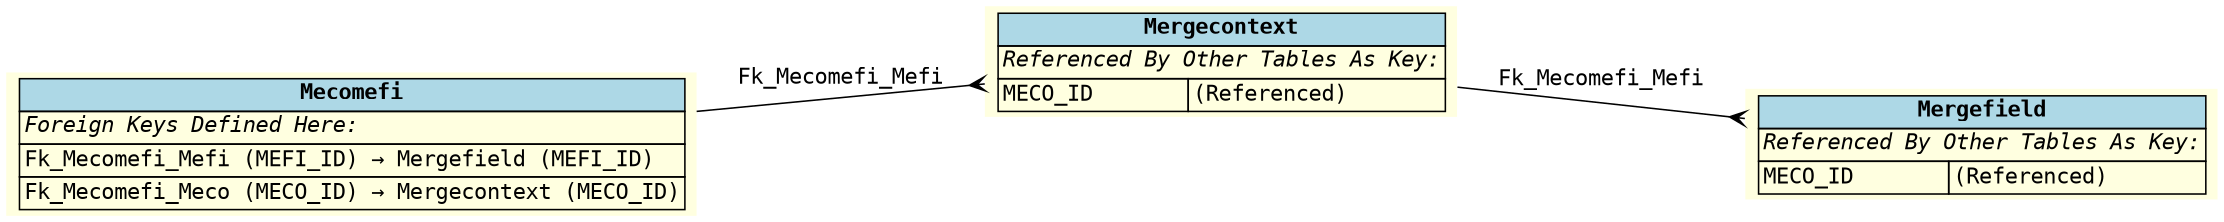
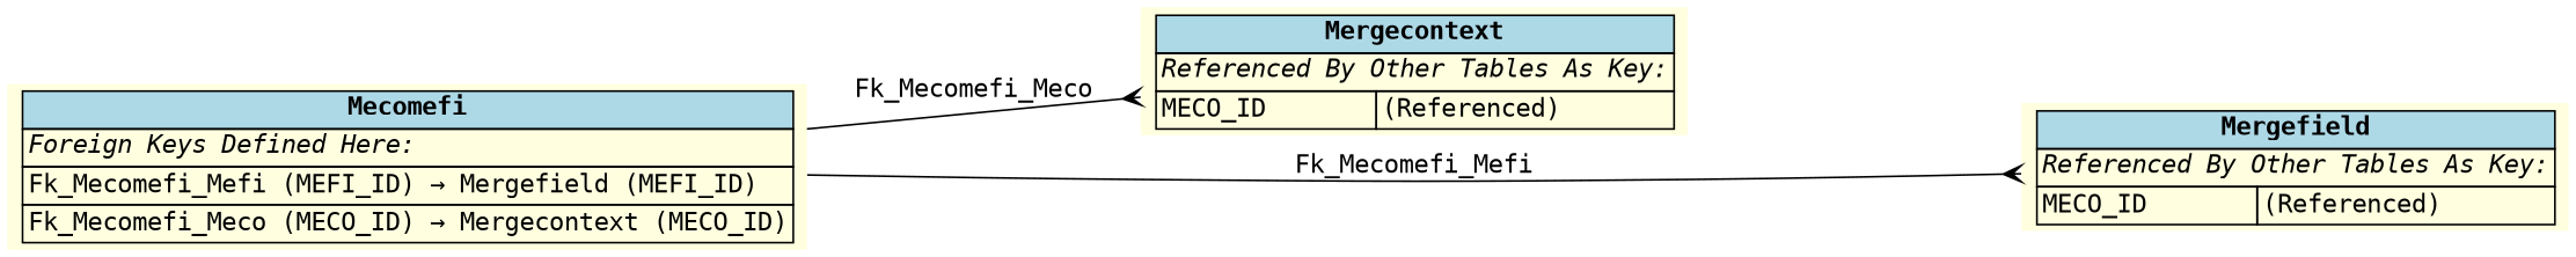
  digraph {
    fontname="DejaVu Sans Mono"
    rankdir=LR
    node [fillcolor=lightyellow fontname="DejaVu Sans Mono" shape=plaintext style=filled]
    edge [arrowhead=crow arrowtail=none dir=both fontname="DejaVu Sans Mono" labelfontsize=10 style=solid]
    n1 [label=<     <TABLE BORDER="0" CELLBORDER="1" CELLSPACING="0" BGCOLOR="lightyellow">       <TR><TD COLSPAN="2" BGCOLOR="lightblue"><B>Mecomefi</B></TD></TR>       <TR><TD COLSPAN="2" ALIGN="LEFT"><I>Foreign Keys Defined Here:</I></TD></TR>       <TR><TD ALIGN="LEFT" COLSPAN="2">Fk_Mecomefi_Mefi (MEFI_ID) &rarr; Mergefield (MEFI_ID)</TD></TR>       <TR><TD ALIGN="LEFT" COLSPAN="2">Fk_Mecomefi_Meco (MECO_ID) &rarr; Mergecontext (MECO_ID)</TD></TR>     </TABLE>     >]
    n2 [label=<     <TABLE BORDER="0" CELLBORDER="1" CELLSPACING="0" BGCOLOR="lightyellow">       <TR><TD COLSPAN="2" BGCOLOR="lightblue"><B>Mergecontext</B></TD></TR>       <TR><TD COLSPAN="2" ALIGN="LEFT"><I>Referenced By Other Tables As Key:</I></TD></TR>       <TR><TD ALIGN="LEFT">MECO_ID</TD><TD ALIGN="LEFT">(Referenced)</TD></TR>     </TABLE>     >]
    n3 [label=<     <TABLE BORDER="0" CELLBORDER="1" CELLSPACING="0" BGCOLOR="lightyellow">       <TR><TD COLSPAN="2" BGCOLOR="lightblue"><B>Mergefield</B></TD></TR>       <TR><TD COLSPAN="2" ALIGN="LEFT"><I>Referenced By Other Tables As Key:</I></TD></TR>       <TR><TD ALIGN="LEFT">MECO_ID</TD><TD ALIGN="LEFT">(Referenced)</TD></TR>     </TABLE>     >]
-   n1 -> n2 [label=" Fk_Mecomefi_Mefi "]
-   n2 -> n3 [label=" Fk_Mecomefi_Mefi "]
+   n1 -> n2 [label=" Fk_Mecomefi_Meco "]
+   n1 -> n3 [label=" Fk_Mecomefi_Mefi "]
  }
